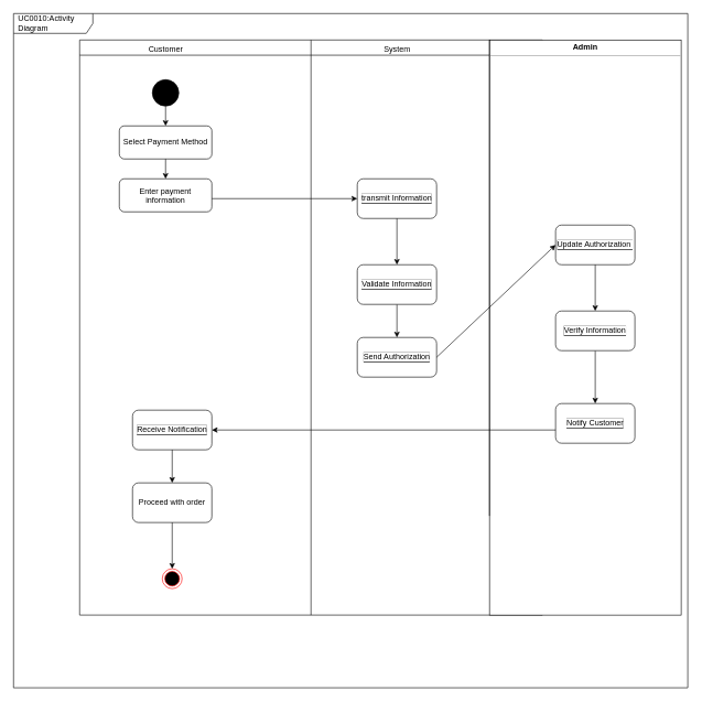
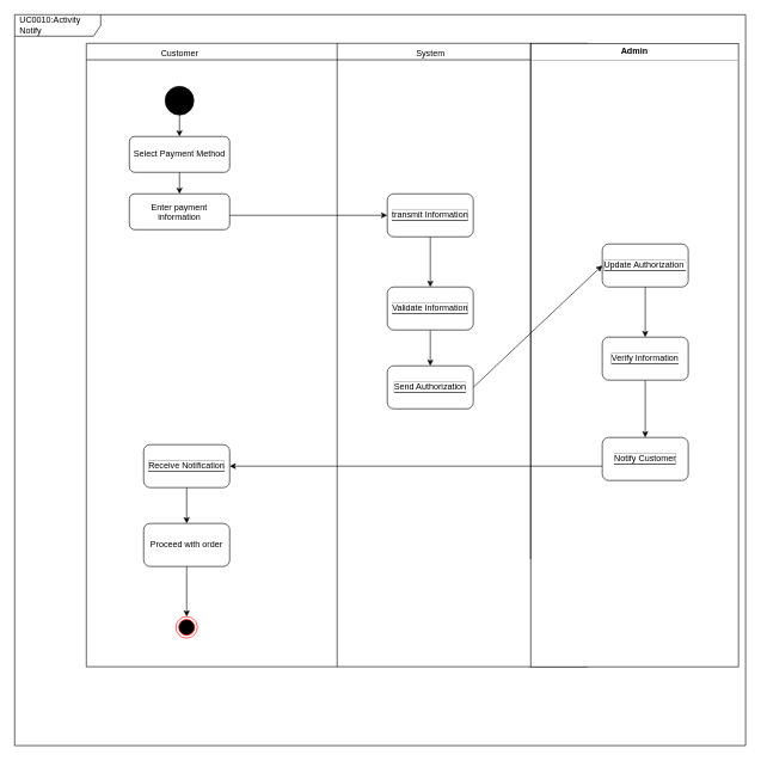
  <mxCell id="0" />
  <mxCell id="1" parent="0" />
  <mxCell id="2" value="&amp;nbsp;" style="swimlane;whiteSpace=wrap;html=1;" vertex="1" parent="1"><mxGeometry x="120" y="60" width="700" height="870" as="geometry" /></mxCell>
  <mxCell id="3" value="Customer" style="text;html=1;align=center;verticalAlign=middle;resizable=0;points=[];autosize=1;strokeColor=none;fillColor=none;" vertex="1" parent="2"><mxGeometry x="90" width="80" height="30" as="geometry" /></mxCell>
  <mxCell id="4" value="System" style="text;html=1;align=center;verticalAlign=middle;resizable=0;points=[];autosize=1;strokeColor=none;fillColor=none;" vertex="1" parent="2"><mxGeometry x="450" width="60" height="30" as="geometry" /></mxCell>
  <mxCell id="5" value="" style="shape=ellipse;html=1;fillColor=strokeColor;fontSize=18;fontColor=#ffffff;" vertex="1" parent="2"><mxGeometry x="110" y="60" width="40" height="40" as="geometry" /></mxCell>
  <mxCell id="6" value="Select Payment Method" style="rounded=1;whiteSpace=wrap;html=1;" vertex="1" parent="2"><mxGeometry x="60" y="130" width="140" height="50" as="geometry" /></mxCell>
  <mxCell id="7" value="&lt;p style=&quot;margin: 0px; font-variant-numeric: normal; font-variant-east-asian: normal; font-stretch: normal; line-height: normal;&quot; class=&quot;p1&quot;&gt;&lt;font style=&quot;background-color: rgb(255, 255, 255);&quot;&gt;Enter payment information&lt;/font&gt;&lt;/p&gt;" style="rounded=1;whiteSpace=wrap;html=1;align=center;" vertex="1" parent="2"><mxGeometry x="60" y="210" width="140" height="50" as="geometry" /></mxCell>
  <mxCell id="8" value="" style="endArrow=classic;html=1;exitX=0.5;exitY=1;exitDx=0;exitDy=0;entryX=0.5;entryY=0;entryDx=0;entryDy=0;" edge="1" parent="2" source="5" target="6"><mxGeometry width="50" height="50" relative="1" as="geometry"><mxPoint x="320" y="280" as="sourcePoint" /><mxPoint x="370" y="230" as="targetPoint" /></mxGeometry></mxCell>
  <mxCell id="9" value="" style="endArrow=classic;html=1;fontColor=#FFFFFF;exitX=0.5;exitY=1;exitDx=0;exitDy=0;entryX=0.5;entryY=0;entryDx=0;entryDy=0;" edge="1" parent="2" source="6" target="7"><mxGeometry width="50" height="50" relative="1" as="geometry"><mxPoint x="320" y="290" as="sourcePoint" /><mxPoint x="370" y="240" as="targetPoint" /><Array as="points" /></mxGeometry></mxCell>
  <mxCell id="10" value="&lt;font color=&quot;#000000&quot;&gt;&lt;span style=&quot;background-color: rgb(255, 255, 255);&quot;&gt;transmit Information&lt;/span&gt;&lt;/font&gt;" style="rounded=1;whiteSpace=wrap;html=1;labelBackgroundColor=#000000;fontColor=#FFFFFF;" vertex="1" parent="2"><mxGeometry x="420" y="210" width="120" height="60" as="geometry" /></mxCell>
  <mxCell id="11" value="" style="endArrow=classic;html=1;fontColor=#FFFFFF;exitX=0.5;exitY=1;exitDx=0;exitDy=0;entryX=0.5;entryY=0;entryDx=0;entryDy=0;" edge="1" parent="2" source="10"><mxGeometry width="50" height="50" relative="1" as="geometry"><mxPoint x="480" y="300" as="sourcePoint" /><mxPoint x="480" y="340" as="targetPoint" /></mxGeometry></mxCell>
  <mxCell id="12" value="&lt;font style=&quot;background-color: rgb(255, 255, 255);&quot; color=&quot;#000000&quot;&gt;Send Authorization&lt;/font&gt;" style="rounded=1;whiteSpace=wrap;html=1;labelBackgroundColor=#000000;fontColor=#FFFFFF;" vertex="1" parent="2"><mxGeometry x="420" y="450" width="120" height="60" as="geometry" /></mxCell>
  <mxCell id="13" value="" style="endArrow=classic;html=1;fontColor=#FFFFFF;exitX=0.5;exitY=1;exitDx=0;exitDy=0;entryX=0.5;entryY=0;entryDx=0;entryDy=0;" edge="1" parent="2" target="12"><mxGeometry width="50" height="50" relative="1" as="geometry"><mxPoint x="480" y="400" as="sourcePoint" /><mxPoint x="370" y="350" as="targetPoint" /></mxGeometry></mxCell>
  <mxCell id="14" value="&lt;div style=&quot;&quot;&gt;&lt;font color=&quot;#000000&quot;&gt;&lt;span style=&quot;background-color: rgb(255, 255, 255);&quot;&gt;Receive Notification&lt;/span&gt;&lt;/font&gt;&lt;/div&gt;" style="rounded=1;whiteSpace=wrap;html=1;labelBackgroundColor=#000000;fontColor=#FFFFFF;gradientColor=none;align=center;" vertex="1" parent="2"><mxGeometry x="80" y="560" width="120" height="60" as="geometry" /></mxCell>
  <mxCell id="15" value="&lt;span style=&quot;background-color: rgb(255, 255, 255);&quot;&gt;&lt;font color=&quot;#000000&quot;&gt;Validate Information&lt;/font&gt;&lt;/span&gt;" style="rounded=1;whiteSpace=wrap;html=1;labelBackgroundColor=#000000;fontColor=#FFFFFF;" vertex="1" parent="2"><mxGeometry x="420" y="340" width="120" height="60" as="geometry" /></mxCell>
  <mxCell id="16" value="" style="endArrow=classic;html=1;entryX=0;entryY=0.5;entryDx=0;entryDy=0;" edge="1" parent="2" target="10"><mxGeometry width="50" height="50" relative="1" as="geometry"><mxPoint x="200" y="240" as="sourcePoint" /><mxPoint x="400" y="420" as="targetPoint" /></mxGeometry></mxCell>
  <mxCell id="17" value="" style="ellipse;html=1;shape=endState;fillColor=#000000;strokeColor=#ff0000;labelBackgroundColor=#000000;fontColor=#FFFFFF;" vertex="1" parent="2"><mxGeometry x="125" y="800" width="30" height="30" as="geometry" /></mxCell>
  <mxCell id="18" value="Proceed with order" style="rounded=1;whiteSpace=wrap;html=1;" vertex="1" parent="2"><mxGeometry x="80" y="670" width="120" height="60" as="geometry" /></mxCell>
  <mxCell id="19" value="" style="endArrow=classic;html=1;exitX=0.5;exitY=1;exitDx=0;exitDy=0;entryX=0.5;entryY=0;entryDx=0;entryDy=0;" edge="1" parent="2" source="14" target="18"><mxGeometry width="50" height="50" relative="1" as="geometry"><mxPoint x="470" y="470" as="sourcePoint" /><mxPoint x="520" y="420" as="targetPoint" /></mxGeometry></mxCell>
  <mxCell id="20" value="" style="endArrow=classic;html=1;exitX=0.5;exitY=1;exitDx=0;exitDy=0;entryX=0.5;entryY=0;entryDx=0;entryDy=0;" edge="1" parent="2" source="18" target="17"><mxGeometry width="50" height="50" relative="1" as="geometry"><mxPoint x="470" y="470" as="sourcePoint" /><mxPoint x="520" y="420" as="targetPoint" /></mxGeometry></mxCell>
  <mxCell id="21" value="" style="endArrow=none;html=1;entryX=0.5;entryY=0;entryDx=0;entryDy=0;exitX=0.5;exitY=1;exitDx=0;exitDy=0;" edge="1" parent="1" source="2" target="2"><mxGeometry width="50" height="50" relative="1" as="geometry"><mxPoint x="350" y="380" as="sourcePoint" /><mxPoint x="400" y="330" as="targetPoint" /></mxGeometry></mxCell>
  <mxCell id="22" value="Start" style="text;html=1;align=center;verticalAlign=middle;resizable=0;points=[];autosize=1;strokeColor=none;fillColor=none;fontColor=#FFFFFF;" vertex="1" parent="1"><mxGeometry x="375" y="145" width="50" height="30" as="geometry" /></mxCell>
  <mxCell id="23" value="&lt;p style=&quot;margin:0px;margin-top:4px;text-align:center;&quot;&gt;&lt;b&gt;Admin&lt;/b&gt;&lt;/p&gt;&lt;hr size=&quot;1&quot;&gt;&lt;div style=&quot;height:2px;&quot;&gt;&lt;/div&gt;" style="verticalAlign=top;align=left;overflow=fill;fontSize=12;fontFamily=Helvetica;html=1;" vertex="1" parent="1"><mxGeometry x="740" y="60" width="290" height="870" as="geometry" /></mxCell>
  <mxCell id="24" value="&lt;font color=&quot;#000000&quot;&gt;&lt;span style=&quot;background-color: rgb(255, 255, 255);&quot;&gt;Update Authorization&amp;nbsp;&lt;/span&gt;&lt;/font&gt;" style="rounded=1;whiteSpace=wrap;html=1;labelBackgroundColor=#000000;fontColor=#FFFFFF;" vertex="1" parent="1"><mxGeometry x="840" y="340" width="120" height="60" as="geometry" /></mxCell>
  <mxCell id="25" value="" style="endArrow=classic;html=1;fontColor=#FFFFFF;" edge="1" parent="1" target="28"><mxGeometry width="50" height="50" relative="1" as="geometry"><mxPoint x="900" y="400" as="sourcePoint" /><mxPoint x="900" y="400" as="targetPoint" /></mxGeometry></mxCell>
  <mxCell id="26" value="&lt;font style=&quot;background-color: rgb(255, 255, 255);&quot; color=&quot;#000000&quot;&gt;Notify Customer&lt;/font&gt;" style="rounded=1;whiteSpace=wrap;html=1;labelBackgroundColor=#000000;fontColor=#FFFFFF;" vertex="1" parent="1"><mxGeometry x="840" y="610" width="120" height="60" as="geometry" /></mxCell>
  <mxCell id="27" value="" style="endArrow=classic;html=1;fontColor=#FFFFFF;entryX=0.5;entryY=0;entryDx=0;entryDy=0;" edge="1" parent="1" target="26"><mxGeometry width="50" height="50" relative="1" as="geometry"><mxPoint x="900" y="530" as="sourcePoint" /><mxPoint x="690" y="360" as="targetPoint" /></mxGeometry></mxCell>
  <mxCell id="28" value="&lt;span style=&quot;background-color: rgb(255, 255, 255);&quot;&gt;&lt;font color=&quot;#000000&quot;&gt;Verify Information&lt;/font&gt;&lt;/span&gt;" style="rounded=1;whiteSpace=wrap;html=1;labelBackgroundColor=#000000;fontColor=#FFFFFF;" vertex="1" parent="1"><mxGeometry x="840" y="470" width="120" height="60" as="geometry" /></mxCell>
  <mxCell id="29" value="" style="endArrow=none;html=1;entryX=0.5;entryY=0;entryDx=0;entryDy=0;exitX=0.5;exitY=1;exitDx=0;exitDy=0;" edge="1" parent="1"><mxGeometry width="50" height="50" relative="1" as="geometry"><mxPoint x="740" y="780" as="sourcePoint" /><mxPoint x="740" y="60" as="targetPoint" /></mxGeometry></mxCell>
  <mxCell id="30" value="End&lt;br&gt;" style="text;html=1;align=center;verticalAlign=middle;resizable=0;points=[];autosize=1;strokeColor=none;fillColor=none;fontColor=#FFFFFF;" vertex="1" parent="1"><mxGeometry x="860" y="700" width="40" height="30" as="geometry" /></mxCell>
  <mxCell id="31" value="" style="endArrow=classic;html=1;exitX=1;exitY=0.5;exitDx=0;exitDy=0;entryX=0;entryY=0.5;entryDx=0;entryDy=0;" edge="1" parent="1" source="12" target="24"><mxGeometry width="50" height="50" relative="1" as="geometry"><mxPoint x="470" y="530" as="sourcePoint" /><mxPoint x="600" y="620" as="targetPoint" /></mxGeometry></mxCell>
  <mxCell id="32" value="" style="endArrow=classic;html=1;exitX=0;exitY=0.5;exitDx=0;exitDy=0;entryX=1;entryY=0.5;entryDx=0;entryDy=0;" edge="1" parent="1" target="14"><mxGeometry width="50" height="50" relative="1" as="geometry"><mxPoint x="840" y="650" as="sourcePoint" /><mxPoint x="520" y="480" as="targetPoint" /></mxGeometry></mxCell>
- <mxCell id="33" value="UC0010:Activity Diagram" style="shape=umlFrame;whiteSpace=wrap;html=1;width=120;height=30;boundedLbl=1;verticalAlign=middle;align=left;spacingLeft=5;" vertex="1" parent="1"><mxGeometry y="20" width="1020" height="1020" as="geometry" x="20" /></mxCell>
+ <mxCell id="33" value="UC0010:Activity Notify" style="shape=umlFrame;whiteSpace=wrap;html=1;width=120;height=30;boundedLbl=1;verticalAlign=middle;align=left;spacingLeft=5;" vertex="1" parent="1"><mxGeometry y="20" width="1020" height="1020" as="geometry" x="20" /></mxCell>
